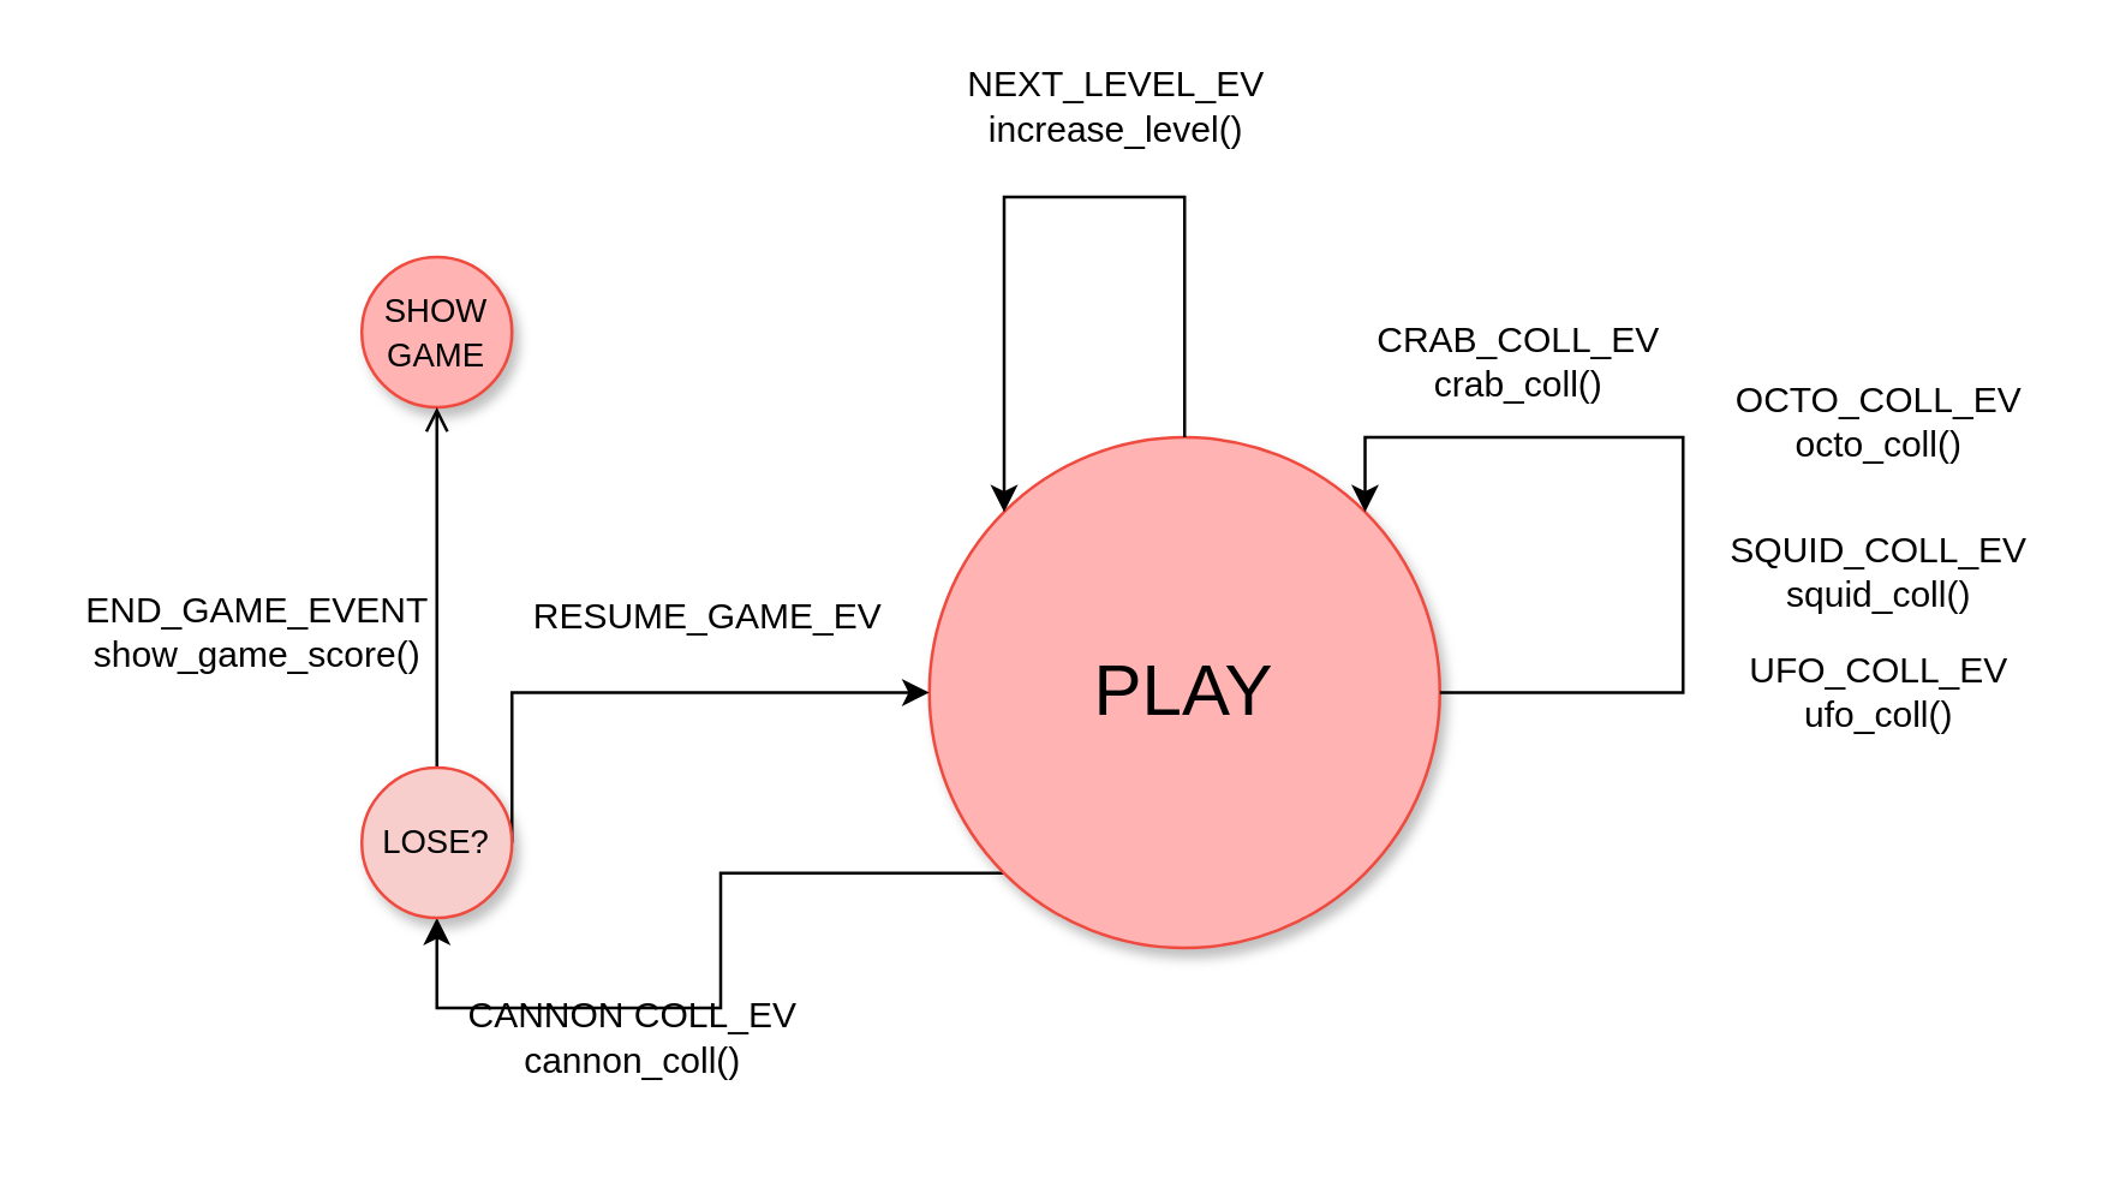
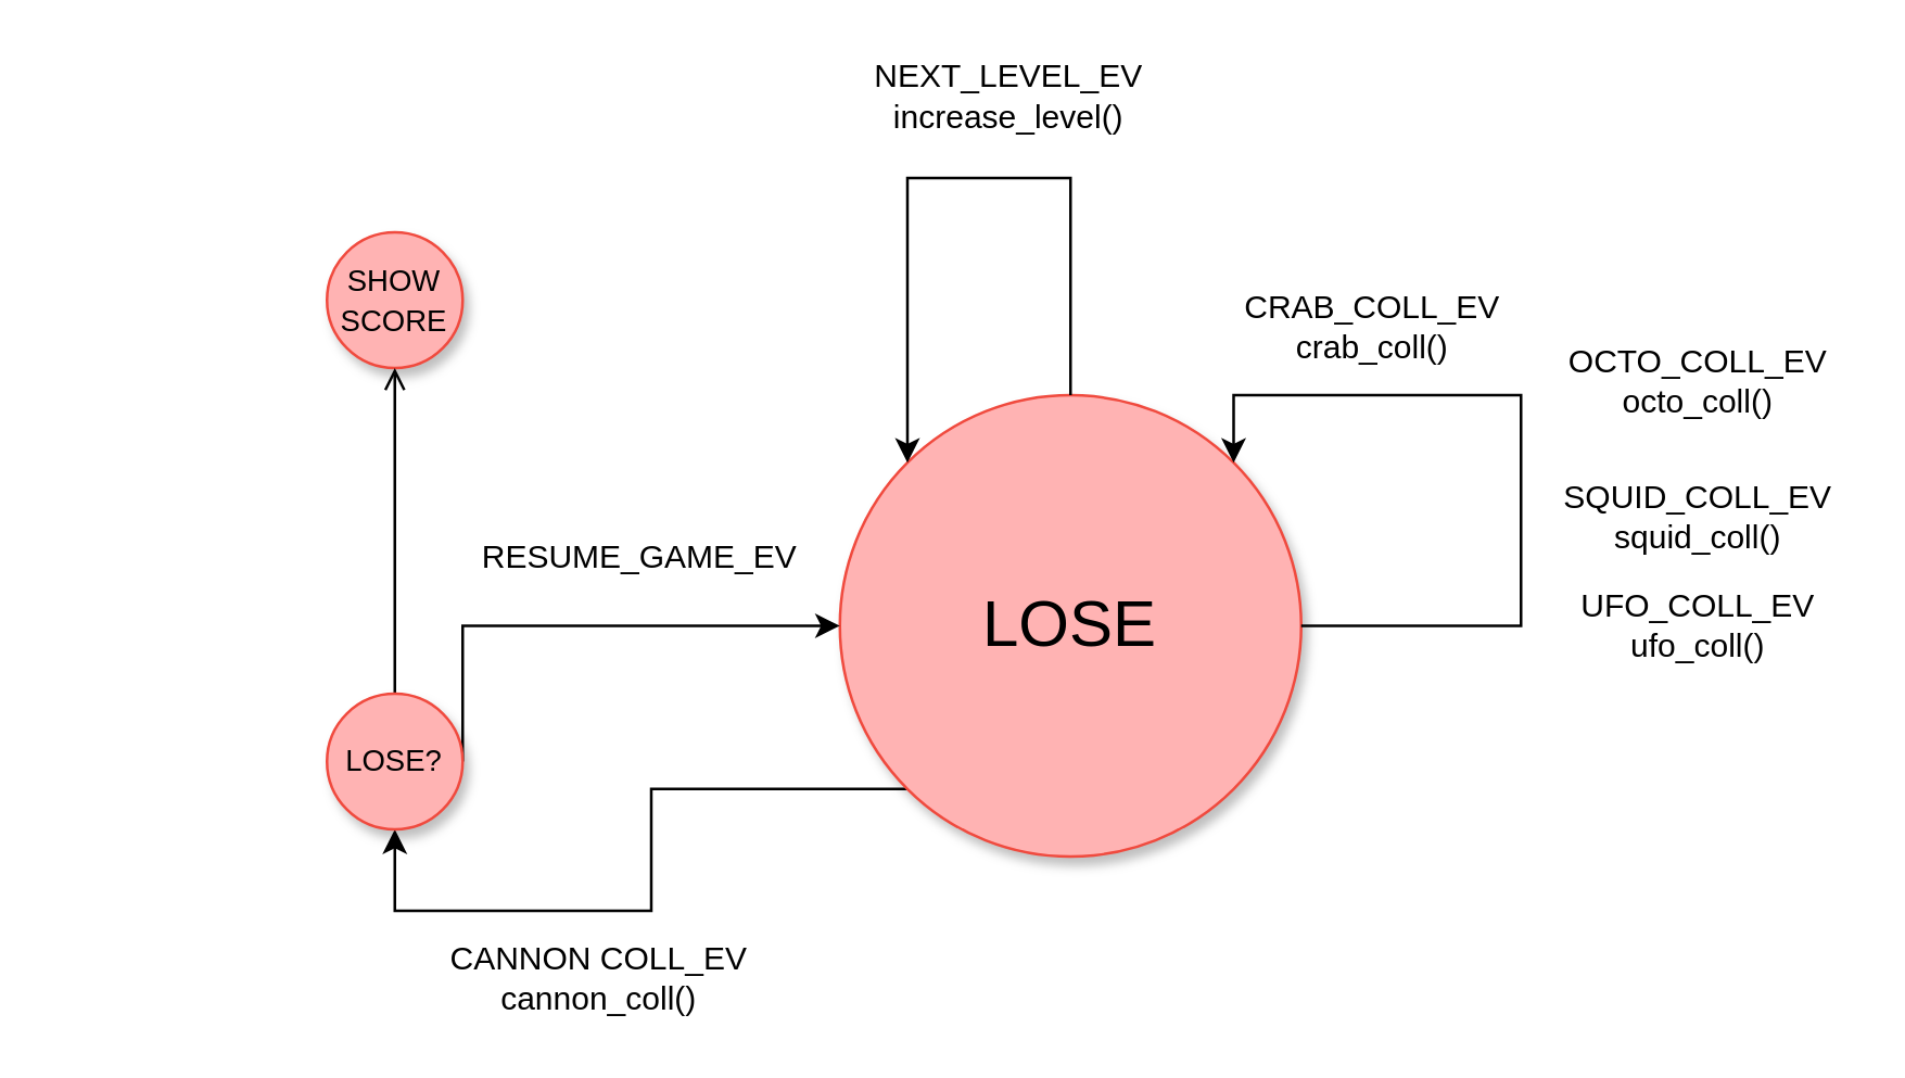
  <mxCell id="0" />
  <mxCell id="1" parent="0" />
  <mxCell id="2" style="edgeStyle=orthogonalEdgeStyle;rounded=0;orthogonalLoop=1;jettySize=auto;html=1;exitX=0;exitY=1;exitDx=0;exitDy=0;entryX=0.5;entryY=1;entryDx=0;entryDy=0;" parent="1" source="3" target="15" edge="1"><mxGeometry relative="1" as="geometry" /></mxCell>
- <mxCell id="3" value="&lt;font style=&quot;font-size: 24px&quot;&gt;PLAY&lt;/font&gt;" style="ellipse;whiteSpace=wrap;html=1;aspect=fixed;shadow=1;fillColor=#FFB3B3;strokeColor=#F04A3E;" parent="1" vertex="1"><mxGeometry x="309" y="145" width="170" height="170" as="geometry" /></mxCell>
+ <mxCell id="3" value="&lt;font style=&quot;font-size: 24px&quot;&gt;LOSE&lt;/font&gt;" style="ellipse;whiteSpace=wrap;html=1;aspect=fixed;shadow=1;fillColor=#FFB3B3;strokeColor=#F04A3E;" parent="1" vertex="1"><mxGeometry x="309" y="145" width="170" height="170" as="geometry" /></mxCell>
  <mxCell id="4" style="edgeStyle=orthogonalEdgeStyle;rounded=0;orthogonalLoop=1;jettySize=auto;html=1;exitX=1;exitY=0.5;exitDx=0;exitDy=0;entryX=1;entryY=0;entryDx=0;entryDy=0;" parent="1" source="3" target="3" edge="1"><mxGeometry relative="1" as="geometry"><Array as="points"><mxPoint x="560" y="230" /><mxPoint x="560" y="145" /><mxPoint x="454" y="145" /></Array></mxGeometry></mxCell>
  <mxCell id="5" value="OCTO_COLL_EV&lt;br&gt;octo_coll()" style="text;html=1;align=center;verticalAlign=middle;resizable=0;points=[];autosize=1;" parent="1" vertex="1"><mxGeometry x="570" y="125" width="110" height="30" as="geometry" /></mxCell>
  <mxCell id="6" value="SQUID_COLL_EV&lt;br&gt;squid_coll()" style="text;html=1;align=center;verticalAlign=middle;resizable=0;points=[];autosize=1;" parent="1" vertex="1"><mxGeometry x="570" y="175" width="110" height="30" as="geometry" /></mxCell>
  <mxCell id="7" value="CRAB_COLL_EV&lt;br&gt;crab_coll()" style="text;html=1;align=center;verticalAlign=middle;resizable=0;points=[];autosize=1;" parent="1" vertex="1"><mxGeometry x="450" y="105" width="110" height="30" as="geometry" /></mxCell>
  <mxCell id="8" value="UFO_COLL_EV&lt;br&gt;ufo_coll()" style="text;html=1;align=center;verticalAlign=middle;resizable=0;points=[];autosize=1;" parent="1" vertex="1"><mxGeometry x="575" y="215" width="100" height="30" as="geometry" /></mxCell>
  <mxCell id="9" style="edgeStyle=orthogonalEdgeStyle;rounded=0;orthogonalLoop=1;jettySize=auto;html=1;exitX=0.5;exitY=0;exitDx=0;exitDy=0;entryX=0;entryY=0;entryDx=0;entryDy=0;" parent="1" source="3" target="3" edge="1"><mxGeometry relative="1" as="geometry"><Array as="points"><mxPoint x="394" y="65" /><mxPoint x="334" y="65" /></Array></mxGeometry></mxCell>
  <mxCell id="10" value="NEXT_LEVEL_EV&lt;br&gt;increase_level()" style="text;html=1;align=center;verticalAlign=middle;resizable=0;points=[];autosize=1;" parent="1" vertex="1"><mxGeometry x="316" y="20" width="110" height="30" as="geometry" /></mxCell>
- <mxCell id="11" value="CANNON COLL_EV&lt;br&gt;cannon_coll()" style="text;html=1;align=center;verticalAlign=middle;resizable=0;points=[];autosize=1;" parent="1" vertex="1"><mxGeometry x="150" y="330" width="120" height="30" as="geometry" /></mxCell>
- <mxCell id="12" value="&lt;font style=&quot;font-size: 11px&quot;&gt;SHOW GAME&lt;/font&gt;" style="ellipse;whiteSpace=wrap;html=1;aspect=fixed;shadow=1;fillColor=#FFB3B3;strokeColor=#F04A3E;" parent="1" vertex="1"><mxGeometry x="120" y="85" width="50" height="50" as="geometry" /></mxCell>
+ <mxCell id="11" value="CANNON COLL_EV&lt;br&gt;cannon_coll()" style="text;html=1;align=center;verticalAlign=middle;resizable=0;points=[];autosize=1;" parent="1" vertex="1"><mxGeometry x="160" y="345" width="120" height="30" as="geometry" /></mxCell>
+ <mxCell id="12" value="&lt;font style=&quot;font-size: 11px&quot;&gt;SHOW SCORE&lt;/font&gt;" style="ellipse;whiteSpace=wrap;html=1;aspect=fixed;shadow=1;fillColor=#FFB3B3;strokeColor=#F04A3E;" parent="1" vertex="1"><mxGeometry x="120" y="85" width="50" height="50" as="geometry" /></mxCell>
  <mxCell id="13" style="edgeStyle=orthogonalEdgeStyle;rounded=0;orthogonalLoop=1;jettySize=auto;html=1;exitX=0.5;exitY=0;exitDx=0;exitDy=0;entryX=0.5;entryY=1;entryDx=0;entryDy=0;endArrow=open;" parent="1" source="15" target="12" edge="1"><mxGeometry relative="1" as="geometry" /></mxCell>
  <mxCell id="14" style="edgeStyle=orthogonalEdgeStyle;rounded=0;orthogonalLoop=1;jettySize=auto;html=1;exitX=1;exitY=0.5;exitDx=0;exitDy=0;entryX=0;entryY=0.5;entryDx=0;entryDy=0;" parent="1" source="15" target="3" edge="1"><mxGeometry relative="1" as="geometry"><Array as="points"><mxPoint x="170" y="230" /></Array></mxGeometry></mxCell>
- <mxCell id="15" value="&lt;font style=&quot;font-size: 11px&quot;&gt;LOSE?&lt;/font&gt;" style="ellipse;whiteSpace=wrap;html=1;aspect=fixed;shadow=1;fillColor=#f8cecc;strokeColor=#F04A3E;" parent="1" vertex="1"><mxGeometry x="120" y="255" width="50" height="50" as="geometry" /></mxCell>
- <mxCell id="16" value="END_GAME_EVENT&lt;br&gt;show_game_score()" style="text;html=1;align=center;verticalAlign=middle;resizable=0;points=[];autosize=1;" parent="1" vertex="1"><mxGeometry x="20" y="195" width="130" height="30" as="geometry" /></mxCell>
+ <mxCell id="15" value="&lt;font style=&quot;font-size: 11px&quot;&gt;LOSE?&lt;/font&gt;" style="ellipse;whiteSpace=wrap;html=1;aspect=fixed;shadow=1;fillColor=#FFB3B3;strokeColor=#F04A3E;" parent="1" vertex="1"><mxGeometry x="120" y="255" width="50" height="50" as="geometry" /></mxCell>
  <mxCell id="17" value="RESUME_GAME_EV&lt;br&gt;" style="text;html=1;align=center;verticalAlign=middle;resizable=0;points=[];autosize=1;" parent="1" vertex="1"><mxGeometry x="170" y="195" width="130" height="20" as="geometry" /></mxCell>
